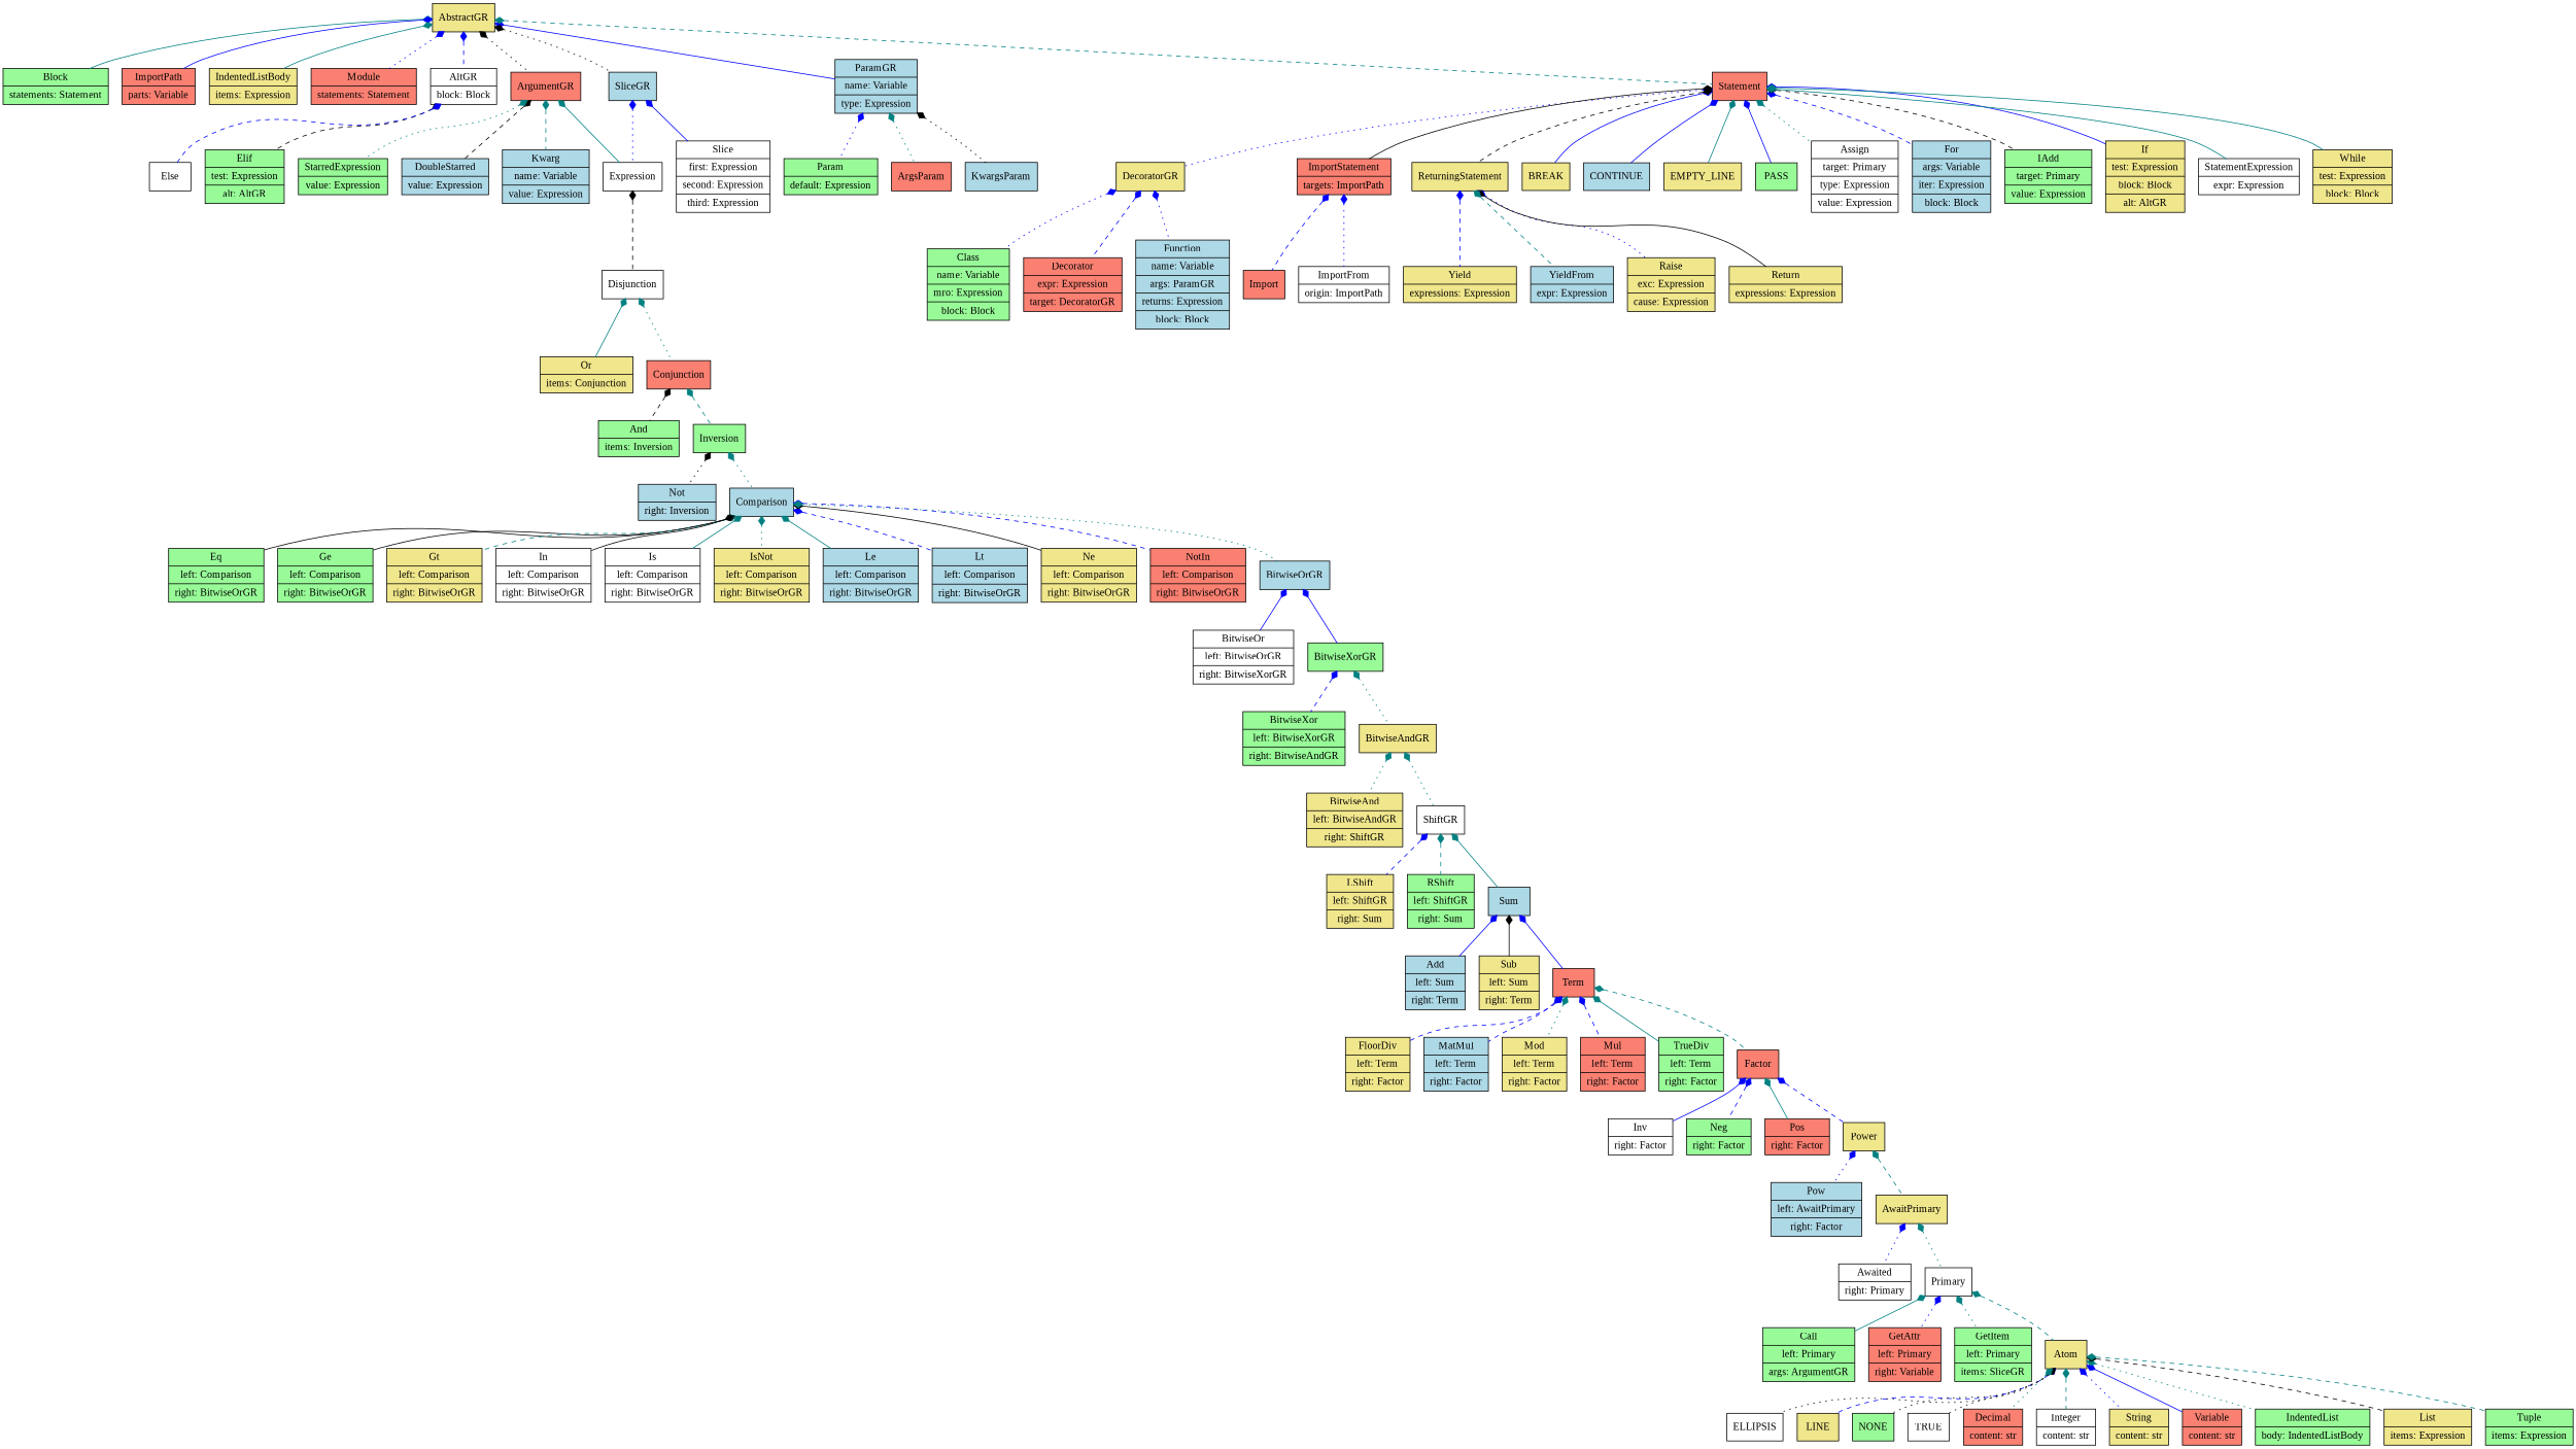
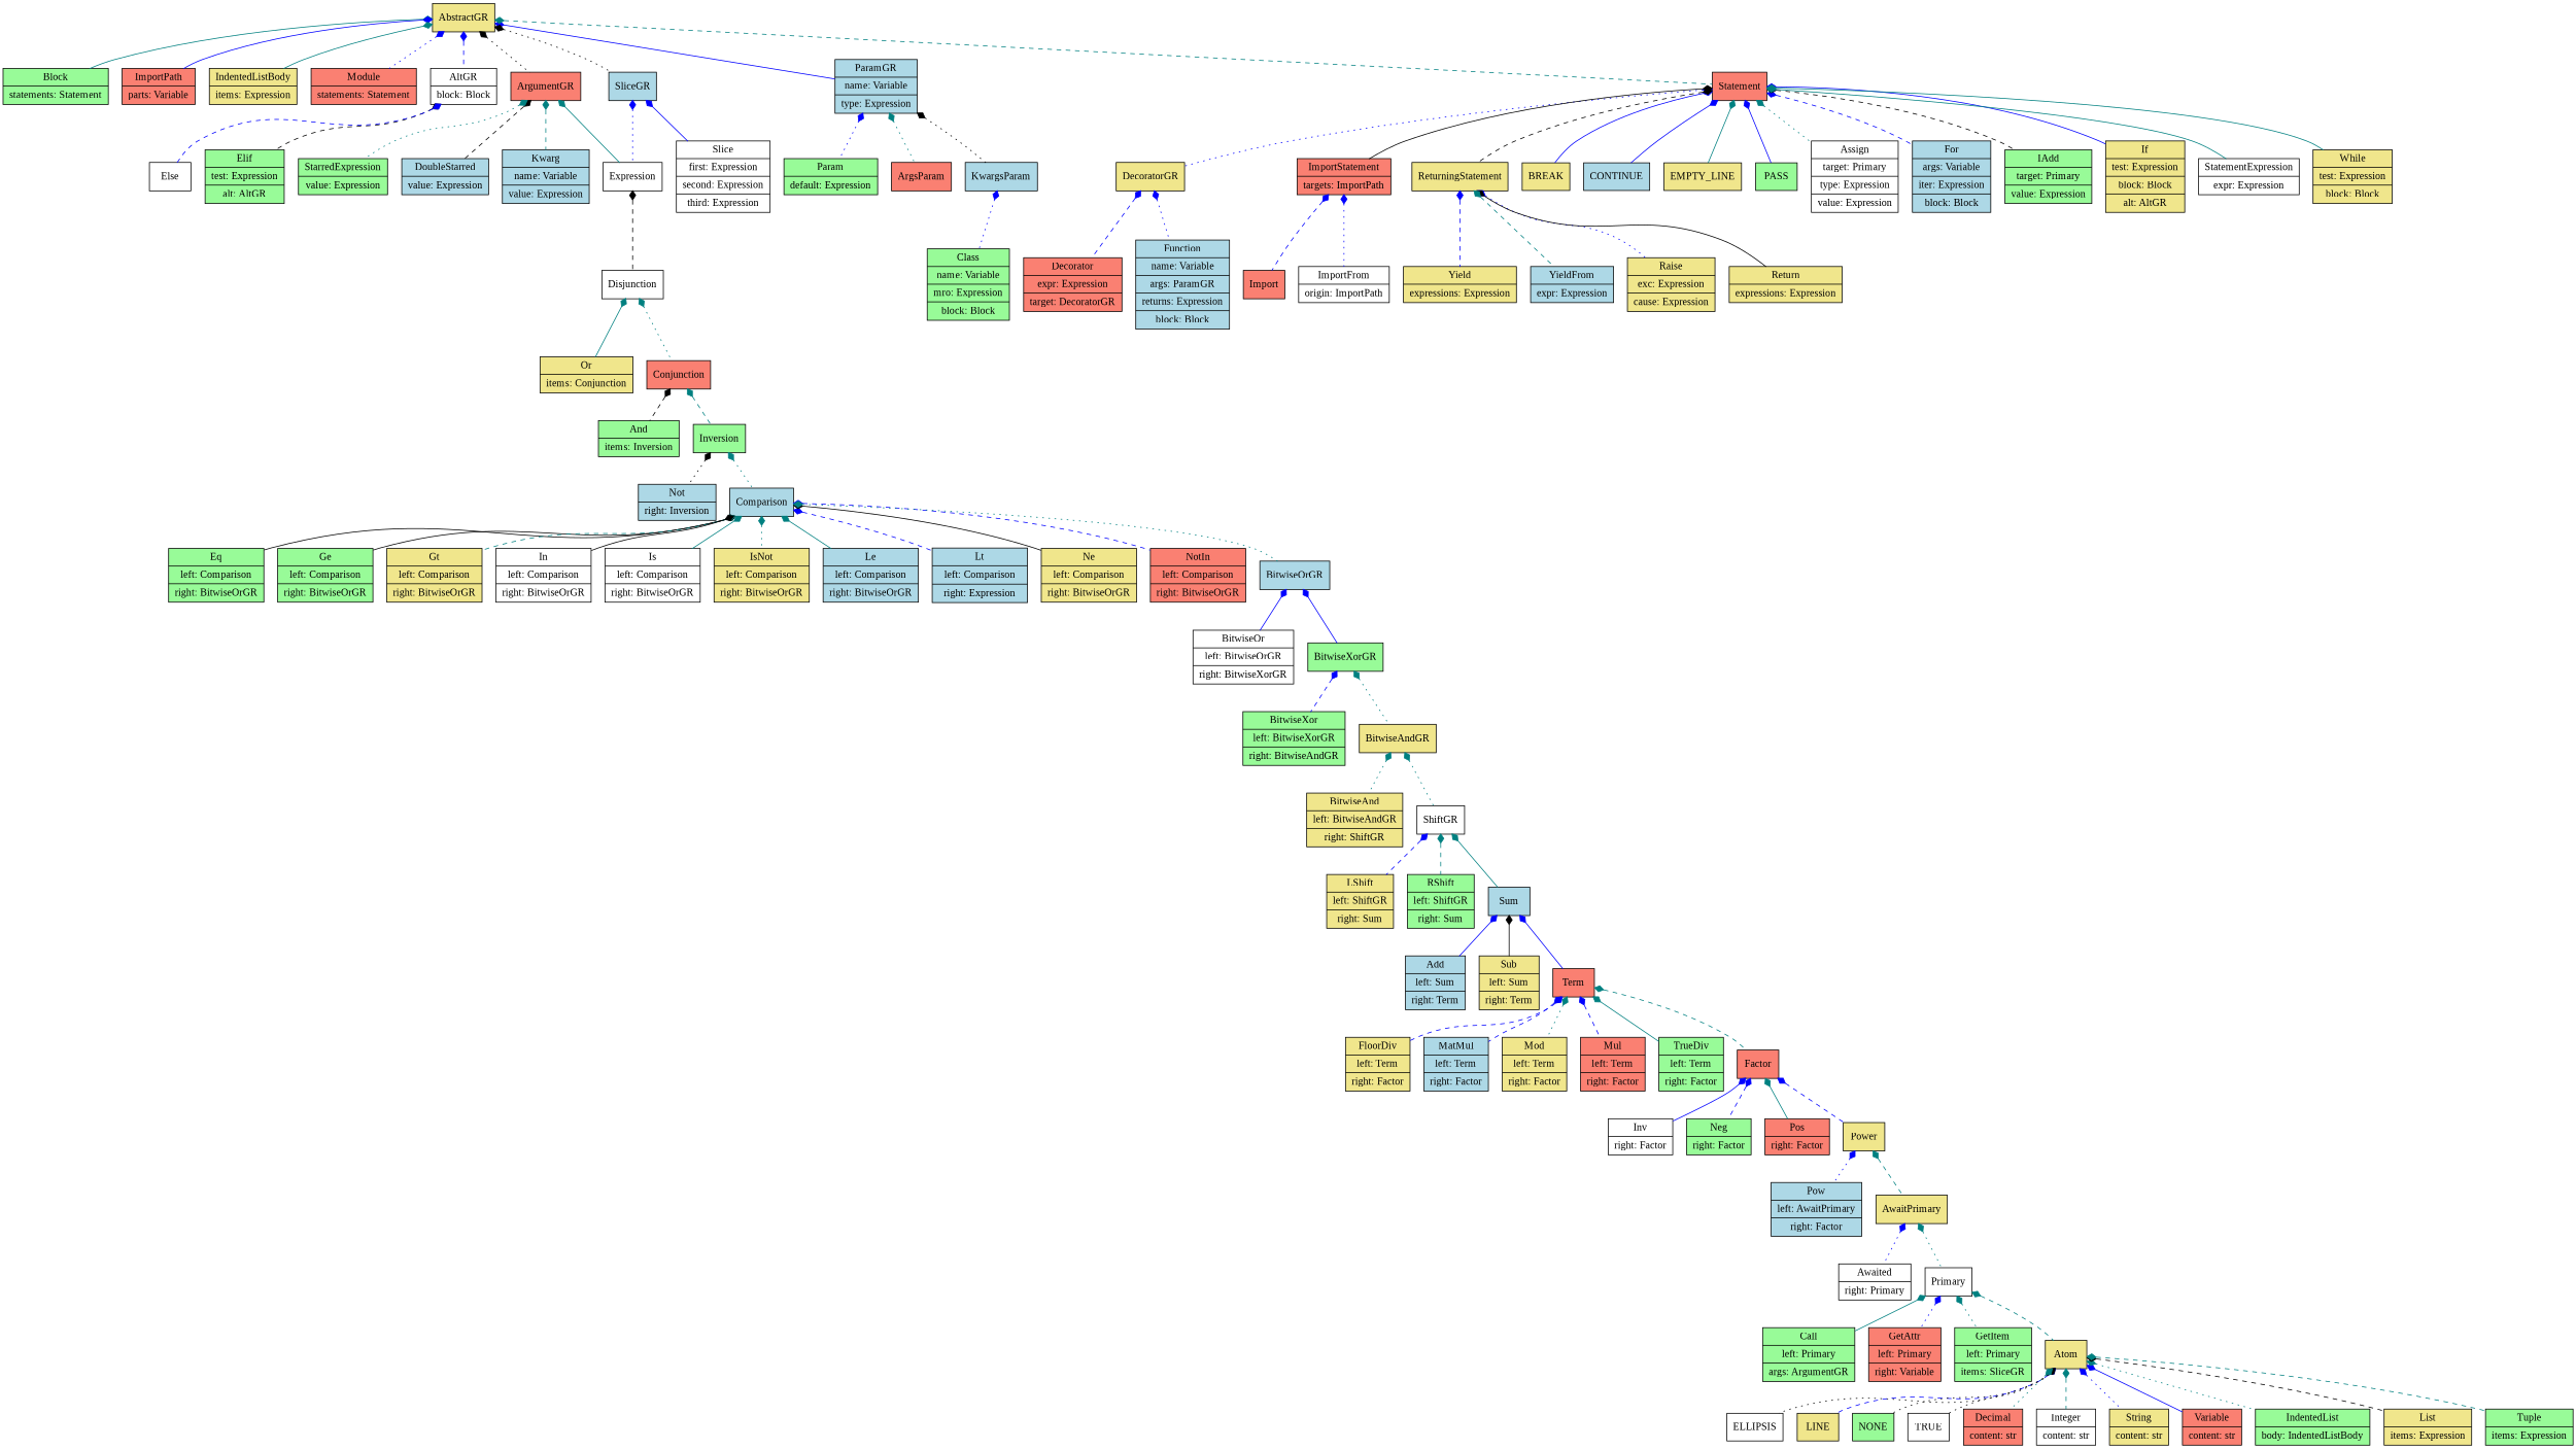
  digraph {
    fontname="Liberation Serif"
    node [fillcolor=khaki fontname="Liberation Serif" shape=record style=filled]
    edge [arrowtail=diamond color=blue dir=back fontname="Liberation Serif" style=dotted]
    n1 [label="{ <> AbstractGR  }"]
    n2 [fillcolor=palegreen label="{ <> Block | <statements> statements: Statement }"]
    n3 [fillcolor=salmon label="{ <> ImportPath | <parts> parts: Variable }"]
    n4 [label="{ <> IndentedListBody | <items> items: Expression }"]
    n5 [fillcolor=salmon label="{ <> Module | <statements> statements: Statement }"]
    n6 [fillcolor=white label="{ <> AltGR | <block> block: Block }"]
    n7 [fillcolor=salmon label="{ <> ArgumentGR  }"]
    n8 [fillcolor=lightblue label="{ <> ParamGR | <name> name: Variable | <type> type: Expression }"]
    n9 [fillcolor=lightblue label="{ <> SliceGR  }"]
    n10 [fillcolor=salmon label="{ <> Statement  }"]
    n11 [fillcolor=palegreen label="{ <> Elif | <test> test: Expression | <alt> alt: AltGR }"]
    n12 [fillcolor=white label="{ <> Else  }"]
    n13 [fillcolor=lightblue label="{ <> DoubleStarred | <value> value: Expression }"]
    n14 [fillcolor=lightblue label="{ <> Kwarg | <name> name: Variable | <value> value: Expression }"]
    n15 [fillcolor=palegreen label="{ <> StarredExpression | <value> value: Expression }"]
    n16 [fillcolor=white label="{ <> Expression  }"]
    n17 [fillcolor=salmon label="{ <> ArgsParam  }"]
    n18 [fillcolor=lightblue label="{ <> KwargsParam  }"]
    n19 [fillcolor=palegreen label="{ <> Param | <default> default: Expression }"]
    n20 [fillcolor=white label="{ <> Slice | <first> first: Expression | <second> second: Expression | <third> third: Expression }"]
    n21 [label=BREAK shape=rect]
    n22 [fillcolor=lightblue label=CONTINUE shape=rect]
    n23 [label=EMPTY_LINE shape=rect]
    n24 [fillcolor=palegreen label=PASS shape=rect]
    n25 [fillcolor=white label="{ <> Assign | <target> target: Primary | <type> type: Expression | <value> value: Expression }"]
    n26 [fillcolor=lightblue label="{ <> For | <args> args: Variable | <iter> iter: Expression | <block> block: Block }"]
    n27 [fillcolor=palegreen label="{ <> IAdd | <target> target: Primary | <value> value: Expression }"]
    n28 [label="{ <> If | <test> test: Expression | <block> block: Block | <alt> alt: AltGR }"]
    n29 [fillcolor=white label="{ <> StatementExpression | <expr> expr: Expression }"]
    n30 [label="{ <> While | <test> test: Expression | <block> block: Block }"]
    n31 [label="{ <> DecoratorGR  }"]
    n32 [fillcolor=salmon label="{ <> ImportStatement | <targets> targets: ImportPath }"]
    n33 [label="{ <> ReturningStatement  }"]
    n34 [fillcolor=white label="{ <> Disjunction  }"]
    n35 [fillcolor=palegreen label="{ <> Class | <name> name: Variable | <mro> mro: Expression | <block> block: Block }"]
    n36 [fillcolor=salmon label="{ <> Decorator | <expr> expr: Expression | <target> target: DecoratorGR }"]
    n37 [fillcolor=lightblue label="{ <> Function | <name> name: Variable | <args> args: ParamGR | <returns> returns: Expression | <block> block: Block }"]
    n38 [fillcolor=salmon label="{ <> Import  }"]
    n39 [fillcolor=white label="{ <> ImportFrom | <origin> origin: ImportPath }"]
    n40 [label="{ <> Raise | <exc> exc: Expression | <cause> cause: Expression }"]
    n41 [label="{ <> Return | <expressions> expressions: Expression }"]
    n42 [label="{ <> Yield | <expressions> expressions: Expression }"]
    n43 [fillcolor=lightblue label="{ <> YieldFrom | <expr> expr: Expression }"]
    n44 [label="{ <> Or | <items> items: Conjunction }"]
    n45 [fillcolor=salmon label="{ <> Conjunction  }"]
    n46 [fillcolor=palegreen label="{ <> And | <items> items: Inversion }"]
    n47 [fillcolor=palegreen label="{ <> Inversion  }"]
    n48 [fillcolor=lightblue label="{ <> Not | <right> right: Inversion }"]
    n49 [fillcolor=lightblue label="{ <> Comparison  }"]
    n50 [fillcolor=palegreen label="{ <> Eq | <left> left: Comparison | <right> right: BitwiseOrGR }"]
    n51 [fillcolor=palegreen label="{ <> Ge | <left> left: Comparison | <right> right: BitwiseOrGR }"]
    n52 [label="{ <> Gt | <left> left: Comparison | <right> right: BitwiseOrGR }"]
    n53 [fillcolor=white label="{ <> In | <left> left: Comparison | <right> right: BitwiseOrGR }"]
    n54 [fillcolor=white label="{ <> Is | <left> left: Comparison | <right> right: BitwiseOrGR }"]
    n55 [label="{ <> IsNot | <left> left: Comparison | <right> right: BitwiseOrGR }"]
    n56 [fillcolor=lightblue label="{ <> Le | <left> left: Comparison | <right> right: BitwiseOrGR }"]
-   n57 [fillcolor=lightblue label="{ <> Lt | <left> left: Comparison | <right> right: BitwiseOrGR }"]
+   n57 [fillcolor=lightblue label="{ <> Lt | <left> left: Comparison | <right> right: Expression }"]
    n58 [label="{ <> Ne | <left> left: Comparison | <right> right: BitwiseOrGR }"]
    n59 [fillcolor=salmon label="{ <> NotIn | <left> left: Comparison | <right> right: BitwiseOrGR }"]
    n60 [fillcolor=lightblue label="{ <> BitwiseOrGR  }"]
    n61 [fillcolor=white label="{ <> BitwiseOr | <left> left: BitwiseOrGR | <right> right: BitwiseXorGR }"]
    n62 [fillcolor=palegreen label="{ <> BitwiseXorGR  }"]
    n63 [fillcolor=palegreen label="{ <> BitwiseXor | <left> left: BitwiseXorGR | <right> right: BitwiseAndGR }"]
    n64 [label="{ <> BitwiseAndGR  }"]
    n65 [label="{ <> BitwiseAnd | <left> left: BitwiseAndGR | <right> right: ShiftGR }"]
    n66 [fillcolor=white label="{ <> ShiftGR  }"]
    n67 [label="{ <> LShift | <left> left: ShiftGR | <right> right: Sum }"]
    n68 [fillcolor=palegreen label="{ <> RShift | <left> left: ShiftGR | <right> right: Sum }"]
    n69 [fillcolor=lightblue label="{ <> Sum  }"]
    n70 [fillcolor=lightblue label="{ <> Add | <left> left: Sum | <right> right: Term }"]
    n71 [label="{ <> Sub | <left> left: Sum | <right> right: Term }"]
    n72 [fillcolor=salmon label="{ <> Term  }"]
    n73 [label="{ <> FloorDiv | <left> left: Term | <right> right: Factor }"]
    n74 [fillcolor=lightblue label="{ <> MatMul | <left> left: Term | <right> right: Factor }"]
    n75 [label="{ <> Mod | <left> left: Term | <right> right: Factor }"]
    n76 [fillcolor=salmon label="{ <> Mul | <left> left: Term | <right> right: Factor }"]
    n77 [fillcolor=palegreen label="{ <> TrueDiv | <left> left: Term | <right> right: Factor }"]
    n78 [fillcolor=salmon label="{ <> Factor  }"]
    n79 [fillcolor=white label="{ <> Inv | <right> right: Factor }"]
    n80 [fillcolor=palegreen label="{ <> Neg | <right> right: Factor }"]
    n81 [fillcolor=salmon label="{ <> Pos | <right> right: Factor }"]
    n82 [label="{ <> Power  }"]
    n83 [fillcolor=lightblue label="{ <> Pow | <left> left: AwaitPrimary | <right> right: Factor }"]
    n84 [label="{ <> AwaitPrimary  }"]
    n85 [fillcolor=white label="{ <> Awaited | <right> right: Primary }"]
    n86 [fillcolor=white label="{ <> Primary  }"]
    n87 [fillcolor=palegreen label="{ <> Call | <left> left: Primary | <args> args: ArgumentGR }"]
    n88 [fillcolor=salmon label="{ <> GetAttr | <left> left: Primary | <right> right: Variable }"]
    n89 [fillcolor=palegreen label="{ <> GetItem | <left> left: Primary | <items> items: SliceGR }"]
    n90 [label="{ <> Atom  }"]
    n91 [fillcolor=white label=ELLIPSIS shape=rect]
    n92 [label=LINE shape=rect]
    n93 [fillcolor=palegreen label=NONE shape=rect]
    n94 [fillcolor=white label=TRUE shape=rect]
    n95 [fillcolor=salmon label="{ <> Decimal | <content> content: str }"]
    n96 [fillcolor=white label="{ <> Integer | <content> content: str }"]
    n97 [label="{ <> String | <content> content: str }"]
    n98 [fillcolor=salmon label="{ <> Variable | <content> content: str }"]
    n99 [fillcolor=palegreen label="{ <> IndentedList | <body> body: IndentedListBody }"]
    n100 [label="{ <> List | <items> items: Expression }"]
    n101 [fillcolor=palegreen label="{ <> Tuple | <items> items: Expression }"]
    n1 -> n2 [color=teal style=solid]
    n1 -> n3 [style=solid]
    n1 -> n4 [color=teal style=solid]
    n1 -> n5
    n1 -> n6 [style=dashed]
    n1 -> n7 [color=black]
    n1 -> n8 [style=solid]
    n1 -> n9 [color=black]
    n1 -> n10 [color=teal style=dashed]
    n6 -> n11 [color=black style=dashed]
    n6 -> n12 [style=dashed]
    n7 -> n13 [color=black style=dashed]
    n7 -> n14 [color=teal style=dashed]
    n7 -> n15 [color=teal]
    n7 -> n16 [color=teal style=solid]
    n8 -> n17 [color=teal]
    n8 -> n18 [color=black]
    n8 -> n19
    n9 -> n16
    n9 -> n20 [style=solid]
    n10 -> n21 [style=solid]
    n10 -> n22 [style=solid]
    n10 -> n23 [color=teal style=solid]
    n10 -> n24 [style=solid]
    n10 -> n25 [color=teal]
    n10 -> n26 [style=dashed]
    n10 -> n27 [color=black style=dashed]
    n10 -> n28 [style=solid]
    n10 -> n29 [color=teal style=solid]
    n10 -> n30 [color=teal style=solid]
    n10 -> n31
    n10 -> n32 [color=black style=solid]
    n10 -> n33 [color=black style=dashed]
    n16 -> n34 [color=black style=dashed]
-   n31 -> n35
+   n18 -> n35
    n31 -> n36 [style=dashed]
    n31 -> n37
    n32 -> n38 [style=dashed]
    n32 -> n39
    n33 -> n40
    n33 -> n41 [color=black style=solid]
    n33 -> n42 [style=dashed]
    n33 -> n43 [color=teal style=dashed]
    n34 -> n44 [color=teal style=solid]
    n34 -> n45 [color=teal]
    n45 -> n46 [color=black style=dashed]
    n45 -> n47 [color=teal style=dashed]
    n47 -> n48 [color=black]
    n47 -> n49 [color=teal]
    n49 -> n50 [color=black style=solid]
    n49 -> n51 [color=black style=solid]
    n49 -> n52 [color=teal style=dashed]
    n49 -> n53 [color=black style=solid]
    n49 -> n54 [color=teal style=solid]
    n49 -> n55 [color=teal]
    n49 -> n56 [color=teal style=solid]
    n49 -> n57 [style=dashed]
    n49 -> n58 [color=black style=solid]
    n49 -> n59 [style=dashed]
    n49 -> n60 [color=teal]
    n60 -> n61 [style=solid]
    n60 -> n62 [style=solid]
    n62 -> n63 [style=dashed]
    n62 -> n64 [color=teal]
    n64 -> n65 [color=teal]
    n64 -> n66 [color=teal]
    n66 -> n67 [style=dashed]
    n66 -> n68 [color=teal style=dashed]
    n66 -> n69 [color=teal style=solid]
    n69 -> n70 [style=solid]
    n69 -> n71 [color=black style=solid]
    n69 -> n72 [style=solid]
    n72 -> n73 [style=dashed]
    n72 -> n74 [style=dashed]
    n72 -> n75 [color=teal]
    n72 -> n76 [style=dashed]
    n72 -> n77 [color=teal style=solid]
    n72 -> n78 [color=teal style=dashed]
    n78 -> n79 [style=solid]
    n78 -> n80 [style=dashed]
    n78 -> n81 [color=teal style=solid]
    n78 -> n82 [style=dashed]
    n82 -> n83
    n82 -> n84 [color=teal style=dashed]
    n84 -> n85
    n84 -> n86 [color=teal]
    n86 -> n87 [color=teal style=solid]
    n86 -> n88
    n86 -> n89 [color=teal]
    n86 -> n90 [color=teal style=dashed]
    n90 -> n91 [color=black]
    n90 -> n92 [style=dashed]
    n90 -> n93 [color=black]
    n90 -> n94 [color=black]
    n90 -> n95 [color=teal]
    n90 -> n96 [color=teal style=dashed]
    n90 -> n97
    n90 -> n98 [style=solid]
    n90 -> n99 [color=teal]
    n90 -> n100 [color=black style=dashed]
    n90 -> n101 [color=teal style=dashed]
  }
